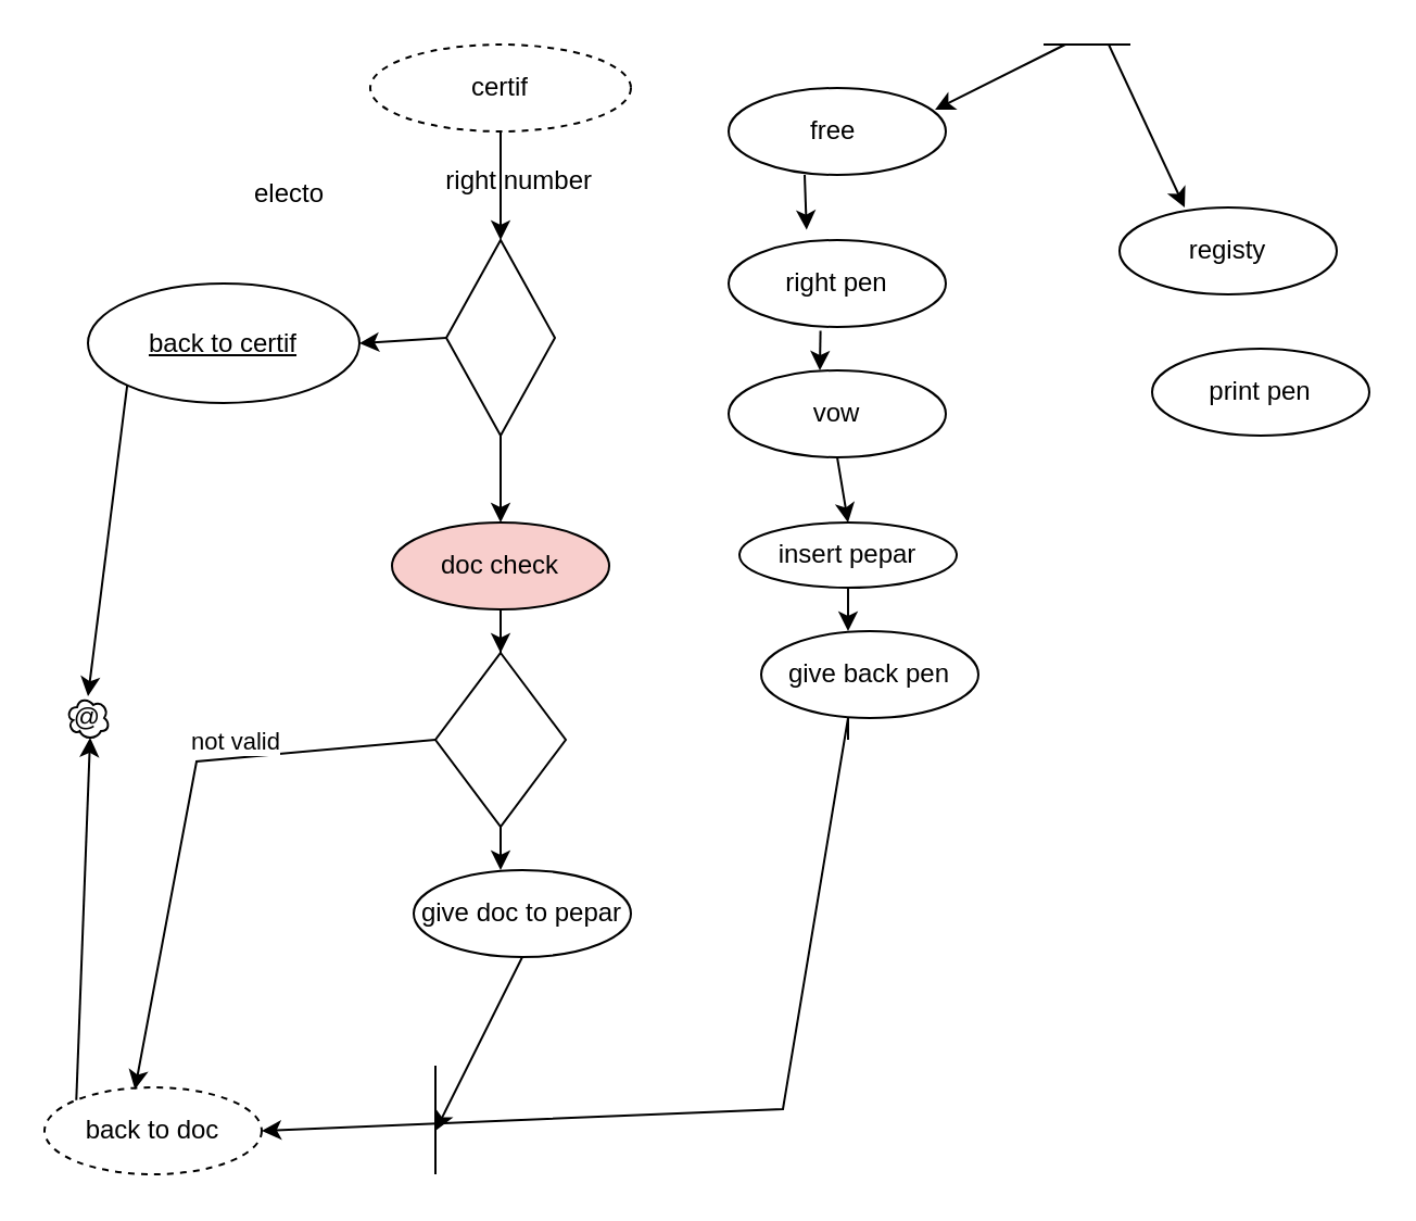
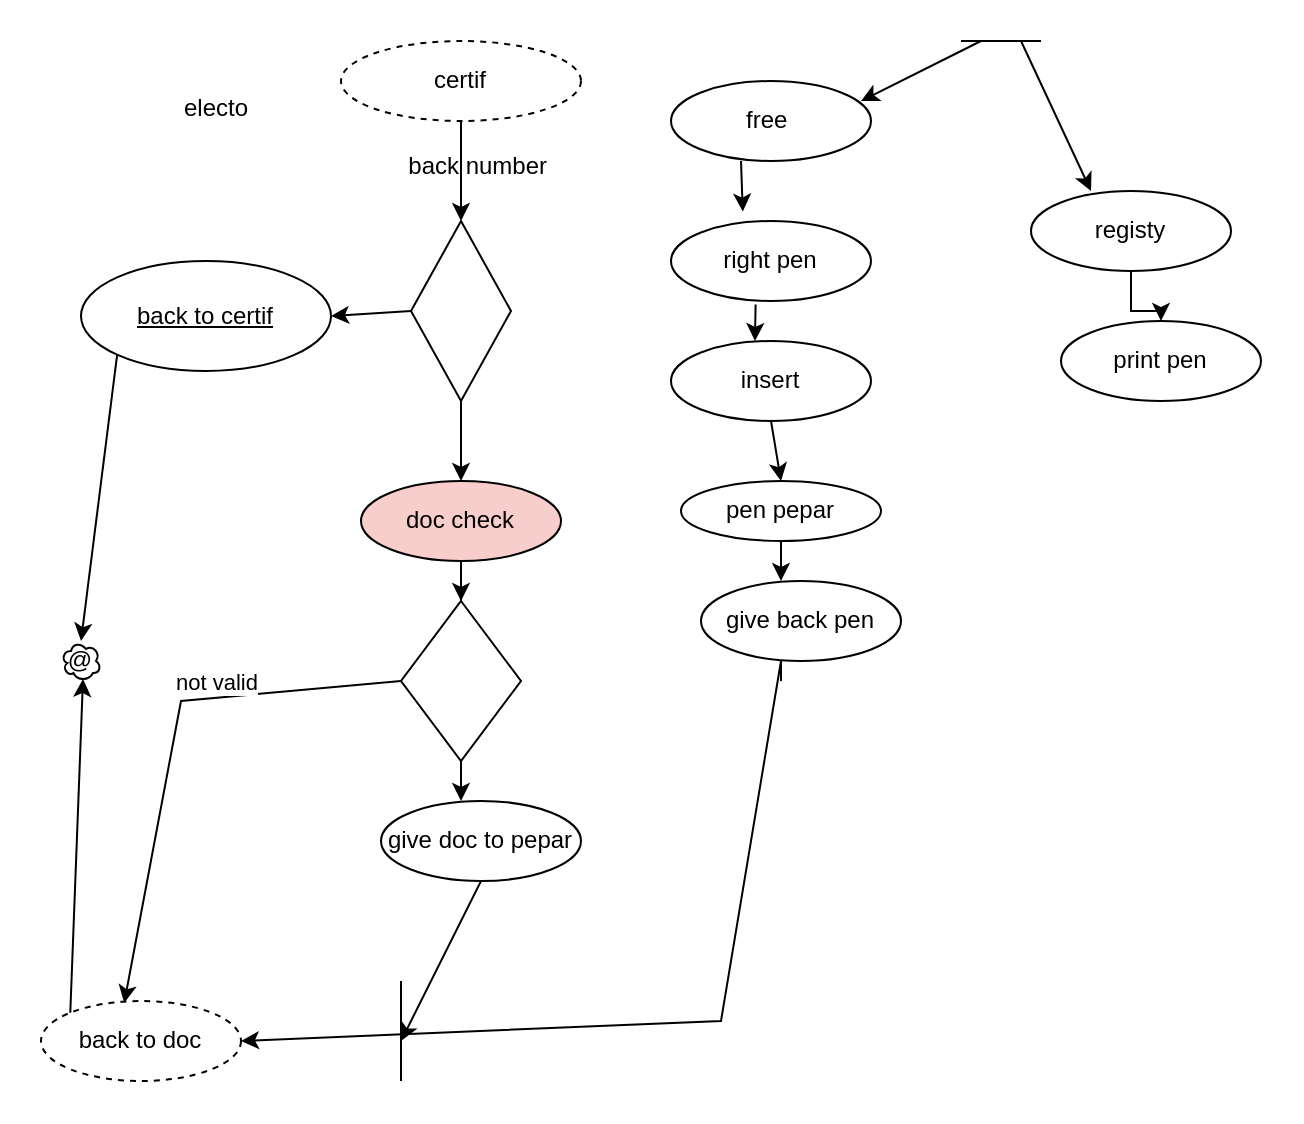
  <mxCell id="0" />
  <mxCell id="1" parent="0" />
  <mxCell id="2" value="certif" style="ellipse;whiteSpace=wrap;html=1;align=center;dashed=1;" vertex="1" parent="1"><mxGeometry x="170" y="20" width="120" height="40" as="geometry" /></mxCell>
  <mxCell id="3" value="" style="edgeStyle=orthogonalEdgeStyle;rounded=0;orthogonalLoop=1;jettySize=auto;html=1;" edge="1" parent="1" source="11" target="7"><mxGeometry relative="1" as="geometry" /></mxCell>
  <mxCell id="4" value="" style="shape=rhombus;perimeter=rhombusPerimeter;whiteSpace=wrap;html=1;align=center;" vertex="1" parent="1"><mxGeometry x="205" y="110" width="50" height="90" as="geometry" /></mxCell>
  <mxCell id="5" value="" style="endArrow=classic;html=1;rounded=0;entryX=0.5;entryY=0;entryDx=0;entryDy=0;exitX=0.5;exitY=1;exitDx=0;exitDy=0;" edge="1" parent="1" source="2" target="4"><mxGeometry width="50" height="50" relative="1" as="geometry"><mxPoint x="240" y="230" as="sourcePoint" /><mxPoint x="290" y="180" as="targetPoint" /></mxGeometry></mxCell>
  <mxCell id="6" value="back to certif" style="ellipse;whiteSpace=wrap;html=1;align=center;fontStyle=4;" vertex="1" parent="1"><mxGeometry x="40" y="130" width="125" height="55" as="geometry" /></mxCell>
  <mxCell id="7" value="" style="shape=rhombus;perimeter=rhombusPerimeter;whiteSpace=wrap;html=1;align=center;" vertex="1" parent="1"><mxGeometry x="200" y="300" width="60" height="80" as="geometry" /></mxCell>
  <mxCell id="8" value="give doc to pepar" style="ellipse;whiteSpace=wrap;html=1;align=center;" vertex="1" parent="1"><mxGeometry x="190" y="400" width="100" height="40" as="geometry" /></mxCell>
  <mxCell id="9" value="back to doc" style="ellipse;whiteSpace=wrap;html=1;align=center;dashed=1;" vertex="1" parent="1"><mxGeometry x="20" y="500" width="100" height="40" as="geometry" /></mxCell>
  <mxCell id="10" value="" style="edgeStyle=orthogonalEdgeStyle;rounded=0;orthogonalLoop=1;jettySize=auto;html=1;" edge="1" parent="1" source="4" target="11"><mxGeometry relative="1" as="geometry"><mxPoint x="230" y="200" as="sourcePoint" /><mxPoint x="230" y="300" as="targetPoint" /></mxGeometry></mxCell>
  <mxCell id="11" value="doc check" style="ellipse;whiteSpace=wrap;html=1;align=center;fillColor=#f8cecc;" vertex="1" parent="1"><mxGeometry x="180" y="240" width="100" height="40" as="geometry" /></mxCell>
  <mxCell id="12" value="" style="edgeStyle=orthogonalEdgeStyle;rounded=0;orthogonalLoop=1;jettySize=auto;html=1;" edge="1" parent="1"><mxGeometry relative="1" as="geometry"><mxPoint x="230" y="380" as="sourcePoint" /><mxPoint x="230" y="400" as="targetPoint" /></mxGeometry></mxCell>
  <mxCell id="13" value="" style="endArrow=classic;html=1;rounded=0;entryX=0.416;entryY=0.025;entryDx=0;entryDy=0;entryPerimeter=0;" edge="1" parent="1" target="9"><mxGeometry width="50" height="50" relative="1" as="geometry"><mxPoint x="200" y="340" as="sourcePoint" /><mxPoint x="290" y="300" as="targetPoint" /><Array as="points"><mxPoint x="200" y="340" /><mxPoint x="90" y="350" /></Array></mxGeometry></mxCell>
  <mxCell id="14" value=" not valid" style="edgeLabel;html=1;align=center;verticalAlign=middle;resizable=0;points=[];" vertex="1" connectable="0" parent="13"><mxGeometry x="-0.296" y="-4" relative="1" as="geometry"><mxPoint y="-4" as="offset" /></mxGeometry></mxCell>
  <mxCell id="15" value="@" style="ellipse;shape=cloud;whiteSpace=wrap;html=1;align=center;" vertex="1" parent="1"><mxGeometry x="30" y="320" width="20" height="20" as="geometry" /></mxCell>
  <mxCell id="16" value="" style="endArrow=classic;html=1;rounded=0;exitX=0;exitY=0;exitDx=0;exitDy=0;entryX=0.55;entryY=0.95;entryDx=0;entryDy=0;entryPerimeter=0;" edge="1" parent="1" source="9" target="15"><mxGeometry width="50" height="50" relative="1" as="geometry"><mxPoint x="50" y="380" as="sourcePoint" /><mxPoint x="50" y="350" as="targetPoint" /></mxGeometry></mxCell>
  <mxCell id="17" value="" style="endArrow=classic;html=1;rounded=0;exitX=0;exitY=0.5;exitDx=0;exitDy=0;entryX=1;entryY=0.5;entryDx=0;entryDy=0;" edge="1" parent="1" source="4" target="6"><mxGeometry width="50" height="50" relative="1" as="geometry"><mxPoint x="200" y="160" as="sourcePoint" /><mxPoint x="140" y="150" as="targetPoint" /></mxGeometry></mxCell>
  <mxCell id="18" value="" style="endArrow=classic;html=1;rounded=0;exitX=0;exitY=1;exitDx=0;exitDy=0;" edge="1" parent="1" source="6"><mxGeometry width="50" height="50" relative="1" as="geometry"><mxPoint x="80" y="180" as="sourcePoint" /><mxPoint x="40" y="320" as="targetPoint" /></mxGeometry></mxCell>
  <mxCell id="19" value="free&amp;nbsp;" style="ellipse;whiteSpace=wrap;html=1;align=center;" vertex="1" parent="1"><mxGeometry x="335" y="40" width="100" height="40" as="geometry" /></mxCell>
  <mxCell id="20" value="right pen" style="ellipse;whiteSpace=wrap;html=1;align=center;" vertex="1" parent="1"><mxGeometry x="335" y="110" width="100" height="40" as="geometry" /></mxCell>
- <mxCell id="21" value="vow" style="ellipse;whiteSpace=wrap;html=1;align=center;" vertex="1" parent="1"><mxGeometry x="335" y="170" width="100" height="40" as="geometry" /></mxCell>
- <mxCell id="22" value="insert pepar" style="ellipse;whiteSpace=wrap;html=1;align=center;" vertex="1" parent="1"><mxGeometry x="340" y="240" width="100" height="30" as="geometry" /></mxCell>
+ <mxCell id="21" value="insert" style="ellipse;whiteSpace=wrap;html=1;align=center;" vertex="1" parent="1"><mxGeometry x="335" y="170" width="100" height="40" as="geometry" /></mxCell>
+ <mxCell id="22" value="pen pepar" style="ellipse;whiteSpace=wrap;html=1;align=center;" vertex="1" parent="1"><mxGeometry x="340" y="240" width="100" height="30" as="geometry" /></mxCell>
  <mxCell id="23" value="give back pen" style="ellipse;whiteSpace=wrap;html=1;align=center;" vertex="1" parent="1"><mxGeometry x="350" y="290" width="100" height="40" as="geometry" /></mxCell>
  <mxCell id="24" value="" style="endArrow=classic;html=1;rounded=0;entryX=0.359;entryY=-0.118;entryDx=0;entryDy=0;entryPerimeter=0;" edge="1" parent="1" target="20"><mxGeometry width="50" height="50" relative="1" as="geometry"><mxPoint x="370" y="80" as="sourcePoint" /><mxPoint x="370" y="100" as="targetPoint" /><Array as="points" /></mxGeometry></mxCell>
  <mxCell id="25" value="" style="endArrow=classic;html=1;rounded=0;exitX=0.423;exitY=1.043;exitDx=0;exitDy=0;exitPerimeter=0;" edge="1" parent="1" source="20"><mxGeometry width="50" height="50" relative="1" as="geometry"><mxPoint x="380" y="160" as="sourcePoint" /><mxPoint x="377" y="170" as="targetPoint" /></mxGeometry></mxCell>
  <mxCell id="26" value="" style="endArrow=classic;html=1;rounded=0;exitX=0.5;exitY=1;exitDx=0;exitDy=0;" edge="1" parent="1" source="21"><mxGeometry width="50" height="50" relative="1" as="geometry"><mxPoint x="390" y="220" as="sourcePoint" /><mxPoint x="390" y="240" as="targetPoint" /></mxGeometry></mxCell>
  <mxCell id="27" value="" style="endArrow=classic;html=1;rounded=0;exitX=0.5;exitY=1;exitDx=0;exitDy=0;" edge="1" parent="1" source="22"><mxGeometry width="50" height="50" relative="1" as="geometry"><mxPoint x="390" y="280" as="sourcePoint" /><mxPoint x="390" y="290" as="targetPoint" /></mxGeometry></mxCell>
+ <mxCell id="28" value="" style="edgeStyle=orthogonalEdgeStyle;rounded=0;orthogonalLoop=1;jettySize=auto;html=1;" edge="1" parent="1" source="29" target="30"><mxGeometry relative="1" as="geometry" /></mxCell>
  <mxCell id="29" value="registy" style="ellipse;whiteSpace=wrap;html=1;align=center;" vertex="1" parent="1"><mxGeometry x="515" y="95" width="100" height="40" as="geometry" /></mxCell>
  <mxCell id="30" value="print pen" style="ellipse;whiteSpace=wrap;html=1;align=center;" vertex="1" parent="1"><mxGeometry x="530" y="160" width="100" height="40" as="geometry" /></mxCell>
  <mxCell id="31" value="" style="endArrow=none;html=1;rounded=0;" edge="1" parent="1"><mxGeometry relative="1" as="geometry"><mxPoint x="480" y="20" as="sourcePoint" /><mxPoint x="520" y="20" as="targetPoint" /></mxGeometry></mxCell>
  <mxCell id="32" value="" style="endArrow=classic;html=1;rounded=0;entryX=0.95;entryY=0.25;entryDx=0;entryDy=0;entryPerimeter=0;" edge="1" parent="1" target="19"><mxGeometry width="50" height="50" relative="1" as="geometry"><mxPoint x="490" y="20" as="sourcePoint" /><mxPoint x="450" y="100" as="targetPoint" /></mxGeometry></mxCell>
  <mxCell id="33" value="" style="endArrow=classic;html=1;rounded=0;entryX=0.3;entryY=0;entryDx=0;entryDy=0;entryPerimeter=0;" edge="1" parent="1" target="29"><mxGeometry width="50" height="50" relative="1" as="geometry"><mxPoint x="510" y="20" as="sourcePoint" /><mxPoint x="450" y="100" as="targetPoint" /></mxGeometry></mxCell>
  <mxCell id="34" value="" style="endArrow=none;html=1;rounded=0;" edge="1" parent="1"><mxGeometry width="50" height="50" relative="1" as="geometry"><mxPoint x="200" y="490" as="sourcePoint" /><mxPoint x="200" y="540" as="targetPoint" /></mxGeometry></mxCell>
  <mxCell id="35" value="" style="endArrow=classic;html=1;rounded=0;entryX=1;entryY=0.5;entryDx=0;entryDy=0;" edge="1" parent="1" target="9"><mxGeometry width="50" height="50" relative="1" as="geometry"><mxPoint x="390" y="340" as="sourcePoint" /><mxPoint x="200" y="520" as="targetPoint" /><Array as="points"><mxPoint x="390" y="330" /><mxPoint x="360" y="510" /></Array></mxGeometry></mxCell>
  <mxCell id="36" value="" style="endArrow=classic;html=1;rounded=0;exitX=0.5;exitY=1;exitDx=0;exitDy=0;" edge="1" parent="1" source="8"><mxGeometry width="50" height="50" relative="1" as="geometry"><mxPoint x="150" y="450" as="sourcePoint" /><mxPoint x="200" y="520" as="targetPoint" /></mxGeometry></mxCell>
- <mxCell id="37" value="electo" style="text;whiteSpace=wrap;html=1;" vertex="1" parent="1"><mxGeometry x="115" y="75" width="70" height="40" as="geometry" /></mxCell>
- <mxCell id="38" value="right number&amp;nbsp;" style="text;html=1;align=center;verticalAlign=middle;resizable=0;points=[];autosize=1;strokeColor=none;fillColor=none;" vertex="1" parent="1"><mxGeometry x="195" y="68" width="90" height="30" as="geometry" /></mxCell>
+ <mxCell id="37" value="electo" style="text;whiteSpace=wrap;html=1;" vertex="1" parent="1"><mxGeometry x="90" y="40" width="70" height="40" as="geometry" /></mxCell>
+ <mxCell id="38" value="back number&amp;nbsp;" style="text;html=1;align=center;verticalAlign=middle;resizable=0;points=[];autosize=1;strokeColor=none;fillColor=none;" vertex="1" parent="1"><mxGeometry x="195" y="68" width="90" height="30" as="geometry" /></mxCell>
